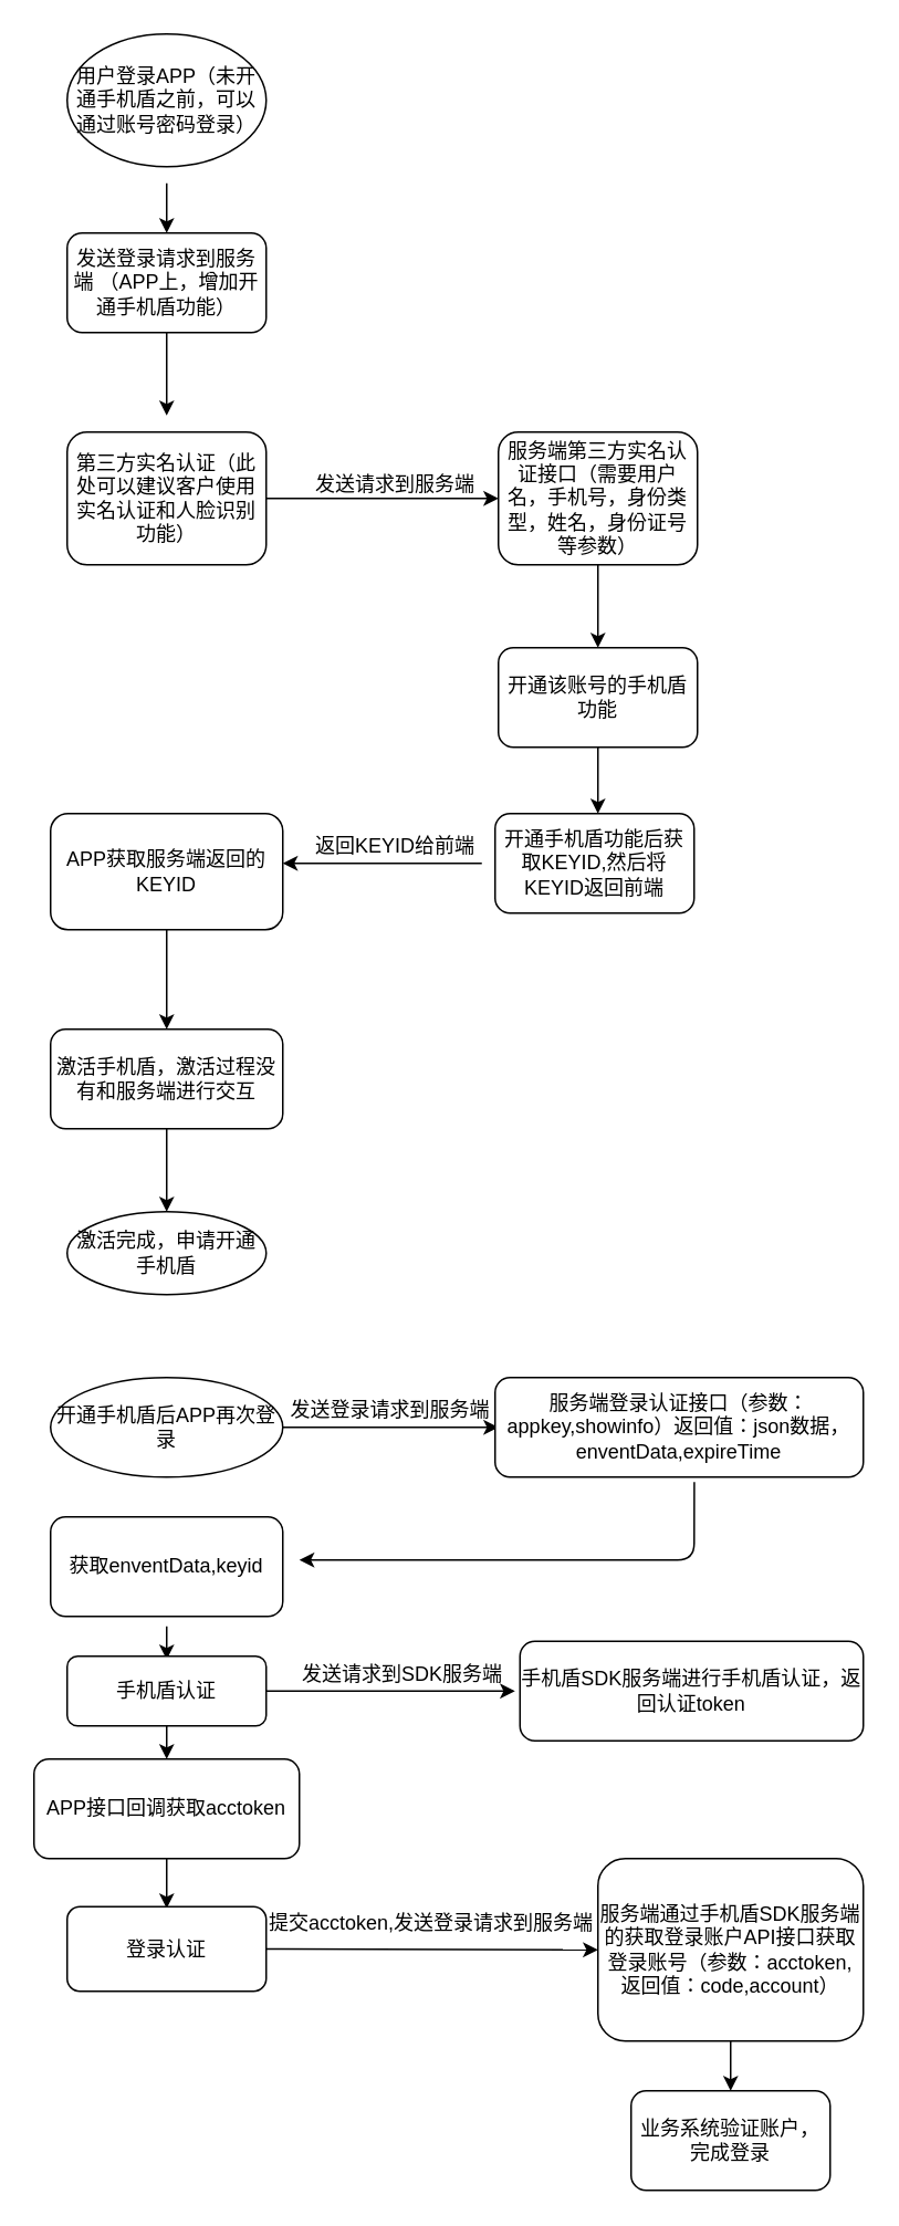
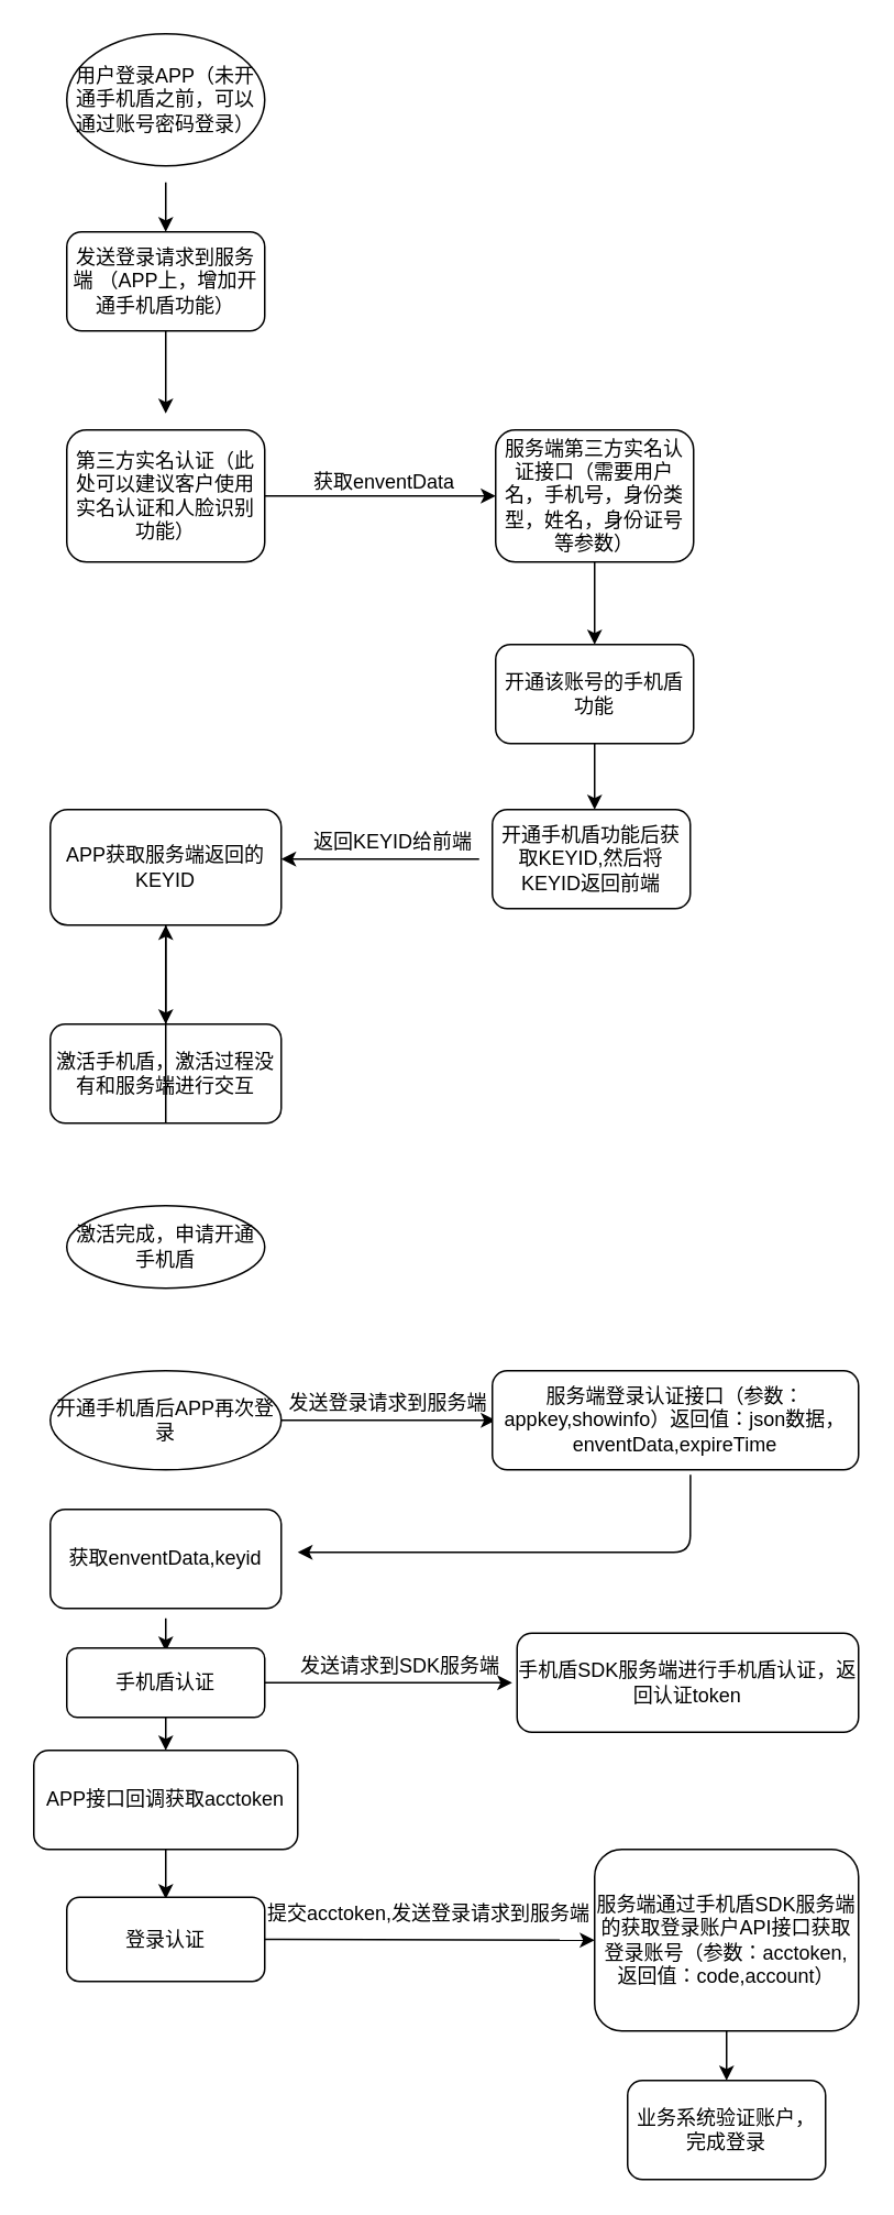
  <mxCell id="0" />
  <mxCell id="1" parent="0" />
  <mxCell id="2" value="用户登录APP（未开通手机盾之前，可以通过账号密码登录）" style="ellipse;whiteSpace=wrap;html=1;" parent="1" vertex="1"><mxGeometry x="40" y="20" width="120" height="80" as="geometry" /></mxCell>
  <mxCell id="3" value="" style="endArrow=classic;html=1;" parent="1" edge="1"><mxGeometry width="50" height="50" relative="1" as="geometry"><mxPoint x="100" y="110" as="sourcePoint" /><mxPoint x="100" y="140" as="targetPoint" /></mxGeometry></mxCell>
  <mxCell id="4" value="发送登录请求到服务端 （APP上，增加开通手机盾功能）" style="rounded=1;whiteSpace=wrap;html=1;" parent="1" vertex="1"><mxGeometry x="40" y="140" width="120" height="60" as="geometry" /></mxCell>
  <mxCell id="5" value="" style="endArrow=classic;html=1;exitX=0.5;exitY=1;exitDx=0;exitDy=0;" parent="1" source="4" edge="1"><mxGeometry width="50" height="50" relative="1" as="geometry"><mxPoint x="40" y="270" as="sourcePoint" /><mxPoint x="100" y="250" as="targetPoint" /></mxGeometry></mxCell>
  <mxCell id="6" value="第三方实名认证（此处可以建议客户使用实名认证和人脸识别功能）" style="rounded=1;whiteSpace=wrap;html=1;" parent="1" vertex="1"><mxGeometry x="40" y="260" width="120" height="80" as="geometry" /></mxCell>
  <mxCell id="7" value="" style="endArrow=classic;html=1;exitX=1;exitY=0.5;exitDx=0;exitDy=0;" parent="1" source="6" edge="1"><mxGeometry width="50" height="50" relative="1" as="geometry"><mxPoint x="40" y="410" as="sourcePoint" /><mxPoint x="300" y="300" as="targetPoint" /></mxGeometry></mxCell>
- <mxCell id="8" value="发送请求到服务端" style="text;html=1;resizable=0;points=[];autosize=1;align=left;verticalAlign=top;spacingTop=-4;" parent="1" vertex="1"><mxGeometry x="188" y="282" width="110" height="20" as="geometry" /></mxCell>
+ <mxCell id="8" value="获取enventData" style="text;html=1;resizable=0;points=[];autosize=1;align=left;verticalAlign=top;spacingTop=-4;" parent="1" vertex="1"><mxGeometry x="188" y="282" width="110" height="20" as="geometry" /></mxCell>
  <mxCell id="9" style="edgeStyle=orthogonalEdgeStyle;rounded=0;orthogonalLoop=1;jettySize=auto;html=1;" parent="1" edge="1"><mxGeometry relative="1" as="geometry"><mxPoint x="360" y="260" as="targetPoint" /><mxPoint x="360" y="260" as="sourcePoint" /></mxGeometry></mxCell>
  <mxCell id="10" value="服务端第三方实名认证接口（需要用户名，手机号，身份类型，姓名，身份证号等参数）" style="rounded=1;whiteSpace=wrap;html=1;" parent="1" vertex="1"><mxGeometry x="300" y="260" width="120" height="80" as="geometry" /></mxCell>
  <mxCell id="11" value="" style="endArrow=classic;html=1;exitX=0.5;exitY=1;exitDx=0;exitDy=0;" parent="1" source="10" edge="1"><mxGeometry width="50" height="50" relative="1" as="geometry"><mxPoint x="40" y="410" as="sourcePoint" /><mxPoint x="360" y="390" as="targetPoint" /></mxGeometry></mxCell>
  <mxCell id="12" value="开通该账号的手机盾功能" style="rounded=1;whiteSpace=wrap;html=1;" parent="1" vertex="1"><mxGeometry x="300" y="390" width="120" height="60" as="geometry" /></mxCell>
  <mxCell id="13" value="" style="endArrow=classic;html=1;exitX=0.5;exitY=1;exitDx=0;exitDy=0;" parent="1" source="12" edge="1"><mxGeometry width="50" height="50" relative="1" as="geometry"><mxPoint x="40" y="520" as="sourcePoint" /><mxPoint x="360" y="490" as="targetPoint" /></mxGeometry></mxCell>
  <mxCell id="14" value="开通手机盾功能后获取KEYID,然后将KEYID返回前端" style="rounded=1;whiteSpace=wrap;html=1;" parent="1" vertex="1"><mxGeometry x="298" y="490" width="120" height="60" as="geometry" /></mxCell>
  <mxCell id="15" value="" style="endArrow=classic;html=1;" parent="1" edge="1"><mxGeometry width="50" height="50" relative="1" as="geometry"><mxPoint x="290" y="520" as="sourcePoint" /><mxPoint x="170" y="520" as="targetPoint" /></mxGeometry></mxCell>
  <mxCell id="16" value="APP获取服务端返回的KEYID" style="rounded=1;whiteSpace=wrap;html=1;" parent="1" vertex="1"><mxGeometry x="30" y="490" width="140" height="70" as="geometry" /></mxCell>
  <mxCell id="17" value="返回KEYID给前端" style="text;html=1;resizable=0;points=[];autosize=1;align=left;verticalAlign=top;spacingTop=-4;" parent="1" vertex="1"><mxGeometry x="188" y="500" width="110" height="20" as="geometry" /></mxCell>
  <mxCell id="18" value="" style="endArrow=classic;html=1;exitX=0.5;exitY=1;exitDx=0;exitDy=0;" parent="1" source="16" edge="1"><mxGeometry width="50" height="50" relative="1" as="geometry"><mxPoint x="30" y="630" as="sourcePoint" /><mxPoint x="100" y="620" as="targetPoint" /></mxGeometry></mxCell>
  <mxCell id="19" value="激活手机盾，激活过程没有和服务端进行交互" style="rounded=1;whiteSpace=wrap;html=1;" parent="1" vertex="1"><mxGeometry x="30" y="620" width="140" height="60" as="geometry" /></mxCell>
  <mxCell id="20" value="激活完成，申请开通手机盾" style="ellipse;whiteSpace=wrap;html=1;" parent="1" vertex="1"><mxGeometry x="40" y="730" width="120" height="50" as="geometry" /></mxCell>
- <mxCell id="21" value="" style="endArrow=classic;html=1;exitX=0.5;exitY=1;exitDx=0;exitDy=0;entryX=0.5;entryY=0;entryDx=0;entryDy=0;" parent="1" source="19" target="20" edge="1"><mxGeometry width="50" height="50" relative="1" as="geometry"><mxPoint x="30" y="850" as="sourcePoint" /><mxPoint x="80" y="800" as="targetPoint" /></mxGeometry></mxCell>
+ <mxCell id="21" value="" style="endArrow=classic;html=1;exitX=0.5;exitY=1;exitDx=0;exitDy=0;" parent="1" source="19" target="16" edge="1"><mxGeometry width="50" height="50" relative="1" as="geometry"><mxPoint x="30" y="850" as="sourcePoint" /><mxPoint x="80" y="800" as="targetPoint" /></mxGeometry></mxCell>
  <mxCell id="22" value="开通手机盾后APP再次登录" style="ellipse;whiteSpace=wrap;html=1;" parent="1" vertex="1"><mxGeometry x="30" y="830" width="140" height="60" as="geometry" /></mxCell>
  <mxCell id="23" value="" style="endArrow=classic;html=1;exitX=1;exitY=0.5;exitDx=0;exitDy=0;" parent="1" source="22" edge="1"><mxGeometry width="50" height="50" relative="1" as="geometry"><mxPoint x="30" y="960" as="sourcePoint" /><mxPoint x="300" y="860" as="targetPoint" /></mxGeometry></mxCell>
  <mxCell id="24" value="服务端登录认证接口（参数：appkey,showinfo）返回值：json数据，enventData,expireTime" style="rounded=1;whiteSpace=wrap;html=1;" parent="1" vertex="1"><mxGeometry x="298" y="830" width="222" height="60" as="geometry" /></mxCell>
  <mxCell id="25" value="发送登录请求到服务端" style="text;html=1;resizable=0;points=[];autosize=1;align=left;verticalAlign=top;spacingTop=-4;" parent="1" vertex="1"><mxGeometry x="173" y="840" width="140" height="20" as="geometry" /></mxCell>
  <mxCell id="26" value="" style="endArrow=classic;html=1;exitX=0.541;exitY=1.05;exitDx=0;exitDy=0;exitPerimeter=0;" parent="1" source="24" edge="1"><mxGeometry width="50" height="50" relative="1" as="geometry"><mxPoint x="30" y="960" as="sourcePoint" /><mxPoint x="180" y="940" as="targetPoint" /><Array as="points"><mxPoint x="418" y="940" /></Array></mxGeometry></mxCell>
  <mxCell id="27" value="获取enventData,keyid" style="rounded=1;whiteSpace=wrap;html=1;" parent="1" vertex="1"><mxGeometry x="30" y="914" width="140" height="60" as="geometry" /></mxCell>
  <mxCell id="28" value="" style="endArrow=classic;html=1;" parent="1" edge="1"><mxGeometry width="50" height="50" relative="1" as="geometry"><mxPoint x="100" y="980" as="sourcePoint" /><mxPoint x="100" y="1000" as="targetPoint" /></mxGeometry></mxCell>
  <mxCell id="29" value="手机盾认证" style="rounded=1;whiteSpace=wrap;html=1;" parent="1" vertex="1"><mxGeometry x="40" y="998" width="120" height="42" as="geometry" /></mxCell>
  <mxCell id="30" value="" style="endArrow=classic;html=1;exitX=0.5;exitY=1;exitDx=0;exitDy=0;" parent="1" source="29" edge="1"><mxGeometry width="50" height="50" relative="1" as="geometry"><mxPoint x="30" y="1110" as="sourcePoint" /><mxPoint x="100" y="1060" as="targetPoint" /></mxGeometry></mxCell>
  <mxCell id="31" value="APP接口回调获取acctoken" style="rounded=1;whiteSpace=wrap;html=1;" parent="1" vertex="1"><mxGeometry x="20" y="1060" width="160" height="60" as="geometry" /></mxCell>
  <mxCell id="32" value="" style="endArrow=classic;html=1;exitX=0.5;exitY=1;exitDx=0;exitDy=0;" parent="1" source="31" edge="1"><mxGeometry width="50" height="50" relative="1" as="geometry"><mxPoint x="90" y="1170" as="sourcePoint" /><mxPoint x="100" y="1150" as="targetPoint" /></mxGeometry></mxCell>
  <mxCell id="33" value="" style="endArrow=classic;html=1;exitX=1;exitY=0.5;exitDx=0;exitDy=0;" parent="1" source="29" edge="1"><mxGeometry width="50" height="50" relative="1" as="geometry"><mxPoint x="20" y="1230" as="sourcePoint" /><mxPoint x="310" y="1019" as="targetPoint" /></mxGeometry></mxCell>
  <mxCell id="34" value="手机盾SDK服务端进行手机盾认证，返回认证token" style="rounded=1;whiteSpace=wrap;html=1;" parent="1" vertex="1"><mxGeometry x="313" y="989" width="207" height="60" as="geometry" /></mxCell>
  <mxCell id="35" value="登录认证" style="rounded=1;whiteSpace=wrap;html=1;" parent="1" vertex="1"><mxGeometry x="40" y="1149" width="120" height="51" as="geometry" /></mxCell>
  <mxCell id="36" value="" style="endArrow=classic;html=1;exitX=1;exitY=0.5;exitDx=0;exitDy=0;entryX=0;entryY=0.5;entryDx=0;entryDy=0;" parent="1" source="35" target="37" edge="1"><mxGeometry width="50" height="50" relative="1" as="geometry"><mxPoint x="20" y="1270" as="sourcePoint" /><mxPoint x="310" y="1175" as="targetPoint" /></mxGeometry></mxCell>
  <mxCell id="37" value="服务端通过手机盾SDK服务端的获取登录账户API接口获取登录账号（参数：acctoken,返回值：code,account）" style="rounded=1;whiteSpace=wrap;html=1;" parent="1" vertex="1"><mxGeometry x="360" y="1120" width="160" height="110" as="geometry" /></mxCell>
  <mxCell id="38" value="发送请求到SDK服务端" style="text;html=1;resizable=0;points=[];autosize=1;align=left;verticalAlign=top;spacingTop=-4;" parent="1" vertex="1"><mxGeometry x="180" y="999" width="140" height="20" as="geometry" /></mxCell>
  <mxCell id="39" value="提交acctoken,发送登录请求到服务端" style="text;html=1;resizable=0;points=[];autosize=1;align=left;verticalAlign=top;spacingTop=-4;" parent="1" vertex="1"><mxGeometry x="160" y="1149" width="210" height="20" as="geometry" /></mxCell>
  <mxCell id="40" value="" style="endArrow=classic;html=1;exitX=0.5;exitY=1;exitDx=0;exitDy=0;" parent="1" source="37" edge="1"><mxGeometry width="50" height="50" relative="1" as="geometry"><mxPoint x="20" y="1300" as="sourcePoint" /><mxPoint x="440" y="1260" as="targetPoint" /></mxGeometry></mxCell>
  <mxCell id="41" value="业务系统验证账户，完成登录" style="rounded=1;whiteSpace=wrap;html=1;" parent="1" vertex="1"><mxGeometry x="380" y="1260" width="120" height="60" as="geometry" /></mxCell>
